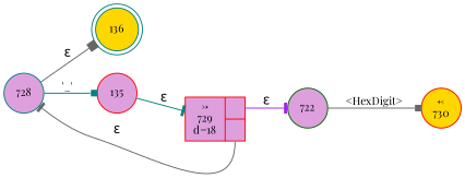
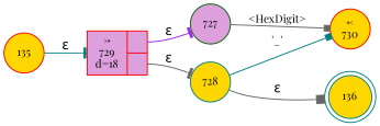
  digraph {
    fontname="Playfair Display"
    rankdir=LR
    node [color=red fillcolor=gold fixedsize=true fontname="Playfair Display" fontsize=11 shape=circle style=filled peripheries=1]
    edge [arrowhead=tee color=gray40 fontname="Playfair Display"]
    n1 [color=teal label=136 shape=doublecircle width=.6 peripheries=""]
-   n2 [fillcolor=plum label=135 width=.55]
+   n2 [label=135 width=.55]
    n3 [fillcolor=plum fixedsize=false label="{&rarr;\n729\nd=18|{<p0>|<p1>}}" shape=record]
-   n4 [color=darkgreen fillcolor=plum label=722 width=.55]
-   n5 [color=teal fillcolor=plum label=728 width=.55]
+   n4 [color=darkgreen fillcolor=plum label=727 width=.55]
+   n5 [color=teal label=728 width=.55]
    n6 [label="&larr;\n730" width=.55]
    n2 -> n3 [color=teal label="&epsilon;"]
    n3 -> n4 [color=purple label="&epsilon;" tailport=p0]
    n3 -> n5 [label="&epsilon;" tailport=p1]
    n4 -> n6 [arrowhead=box arrowsize=.7 fontsize=11 label="<HexDigit>"]
    n5 -> n1 [arrowhead=box label="&epsilon;"]
-   n5 -> n2 [arrowhead=box arrowsize=.7 color=teal fontsize=11 label="'_'"]
+   n5 -> n6 [arrowhead=box arrowsize=.7 color=teal fontsize=11 label="'_'"]
  }
